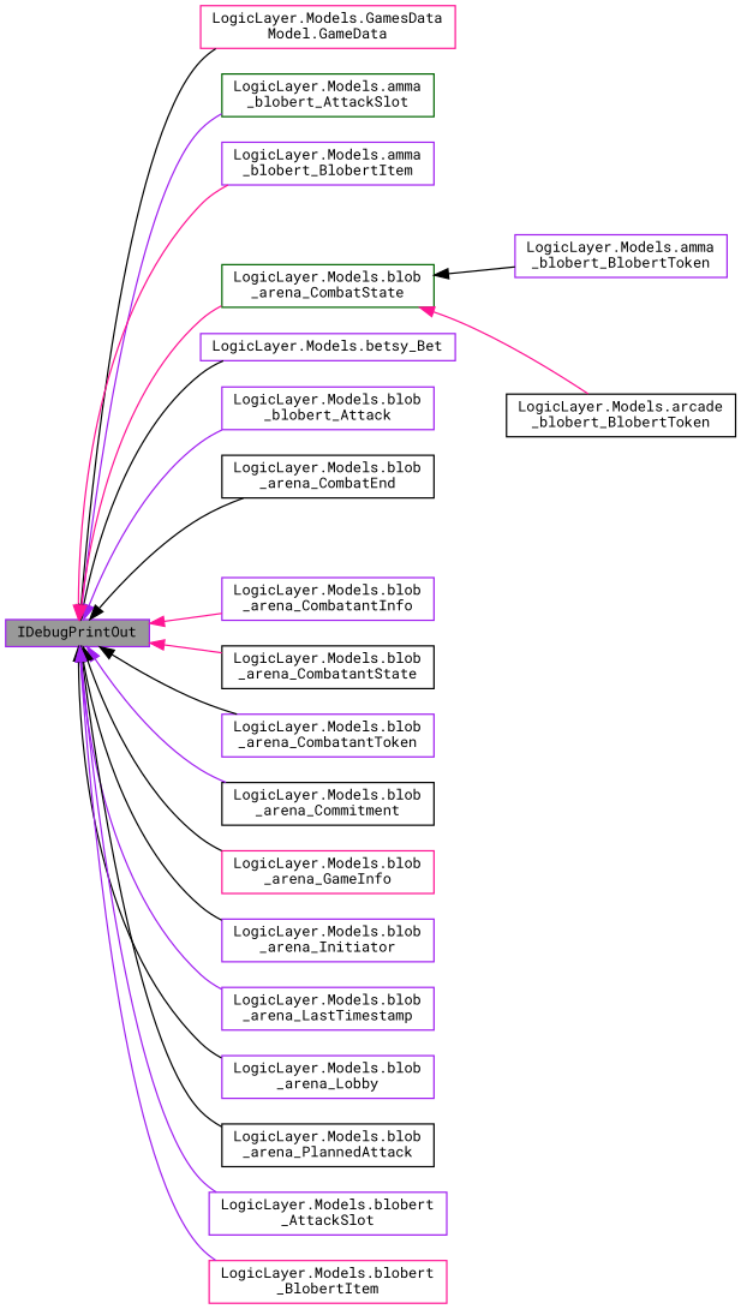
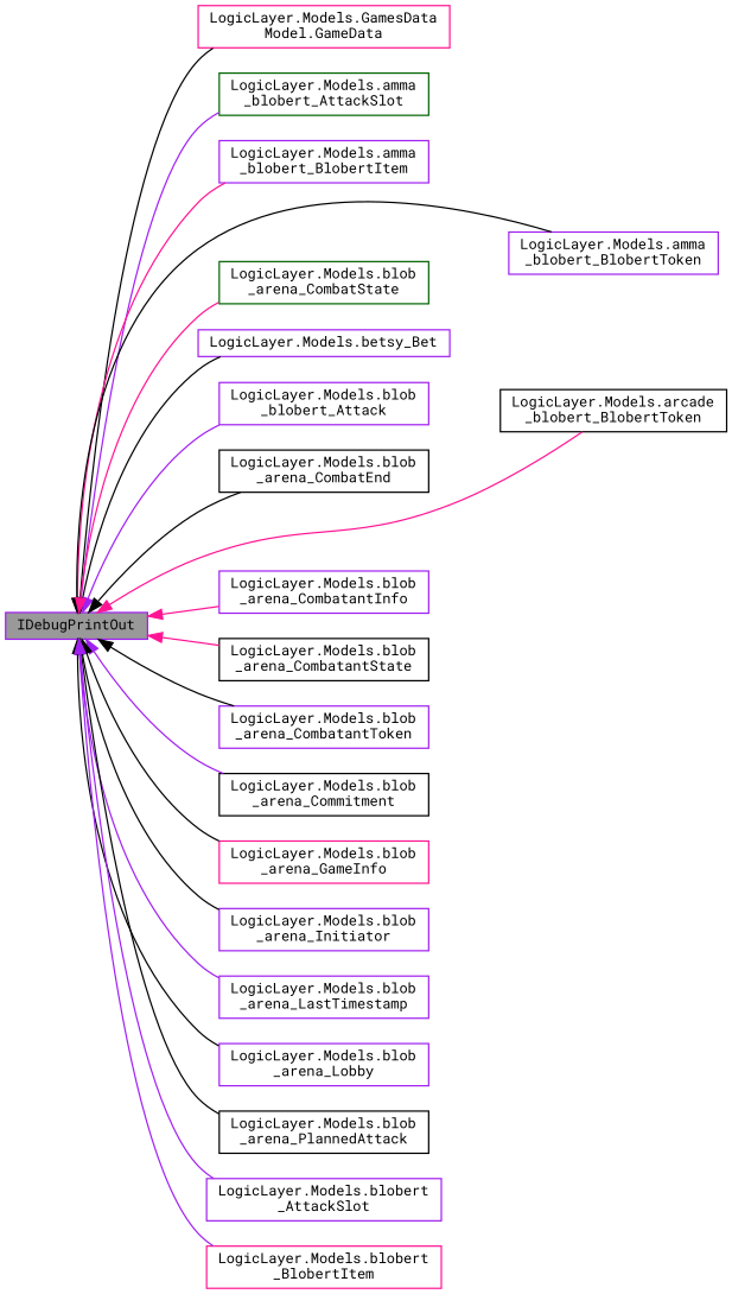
  digraph {
    fontname="Roboto Mono"
    rankdir=LR
    node [color=purple fillcolor=white fontname="Roboto Mono" fontsize=10 shape=box style=filled]
    edge [color=black dir=back fontname="Roboto Mono" fontsize=10 labelfontname=Helvetica labelfontsize=10 style=solid]
    n1 [fillcolor=grey60 fontcolor=black height=0.2 label=IDebugPrintOut width=0.4]
    n2 [color=deeppink height=0.2 label="LogicLayer.Models.GamesData\lModel.GameData" width=0.4]
    n3 [color=darkgreen height=0.2 label="LogicLayer.Models.amma\l_blobert_AttackSlot" width=0.4]
    n4 [height=0.2 label="LogicLayer.Models.amma\l_blobert_BlobertItem" width=0.4]
    n5 [height=0.2 label="LogicLayer.Models.amma\l_blobert_BlobertToken" width=0.4]
    n6 [color=black height=0.2 label="LogicLayer.Models.arcade\l_blobert_BlobertToken" width=0.4]
    n7 [height=0.2 label="LogicLayer.Models.betsy_Bet" width=0.4]
    n8 [height=0.2 label="LogicLayer.Models.blob\l_blobert_Attack" width=0.4]
    n9 [color=black height=0.2 label="LogicLayer.Models.blob\l_arena_CombatEnd" width=0.4]
    n10 [color=darkgreen height=0.2 label="LogicLayer.Models.blob\l_arena_CombatState" width=0.4]
    n11 [height=0.2 label="LogicLayer.Models.blob\l_arena_CombatantInfo" width=0.4]
    n12 [color=black height=0.2 label="LogicLayer.Models.blob\l_arena_CombatantState" width=0.4]
    n13 [height=0.2 label="LogicLayer.Models.blob\l_arena_CombatantToken" width=0.4]
    n14 [color=black height=0.2 label="LogicLayer.Models.blob\l_arena_Commitment" width=0.4]
    n15 [color=deeppink height=0.2 label="LogicLayer.Models.blob\l_arena_GameInfo" width=0.4]
    n16 [height=0.2 label="LogicLayer.Models.blob\l_arena_Initiator" width=0.4]
    n17 [height=0.2 label="LogicLayer.Models.blob\l_arena_LastTimestamp" width=0.4]
    n18 [height=0.2 label="LogicLayer.Models.blob\l_arena_Lobby" width=0.4]
    n19 [color=black height=0.2 label="LogicLayer.Models.blob\l_arena_PlannedAttack" width=0.4]
    n20 [height=0.2 label="LogicLayer.Models.blobert\l_AttackSlot" width=0.4]
    n21 [color=deeppink height=0.2 label="LogicLayer.Models.blobert\l_BlobertItem" width=0.4]
    n1 -> n2
    n1 -> n3 [color=purple]
    n1 -> n4 [color=deeppink]
-   n10 -> n5
-   n10 -> n6 [color=deeppink]
+   n1 -> n5
+   n1 -> n6 [color=deeppink]
    n1 -> n7
    n1 -> n8 [color=purple]
    n1 -> n9
    n1 -> n10 [color=deeppink]
    n1 -> n11 [color=deeppink]
    n1 -> n12 [color=deeppink]
    n1 -> n13
    n1 -> n14 [color=purple]
    n1 -> n15
    n1 -> n16
    n1 -> n17 [color=purple]
    n1 -> n18
    n1 -> n19
    n1 -> n20 [color=purple]
    n1 -> n21 [color=purple]
  }
